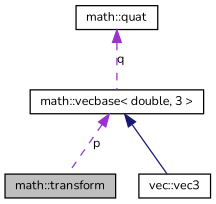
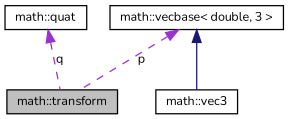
  digraph {
    fontname=Nunito
    node [color=black fillcolor=white fontname=Nunito fontsize=10 shape=record style=filled]
    edge [color=darkorchid3 dir=back fontname=Nunito fontsize=10 labelfontname=Helvetica labelfontsize=10 style=dashed]
    n1 [fillcolor=grey75 fontcolor=black height=0.2 label="math::transform" width=0.4]
    n2 [height=0.2 label="math::quat" width=0.4]
-   n3 [height=0.2 label="vec::vec3" width=0.4]
+   n3 [height=0.2 label="math::vec3" width=0.4]
    n4 [height=0.2 label="math::vecbase\< double, 3 \>" width=0.4]
-   n2 -> n4 [label=q]
+   n2 -> n1 [label=q]
    n4 -> n1 [label=p]
    n4 -> n3 [color=midnightblue style=solid]
  }
